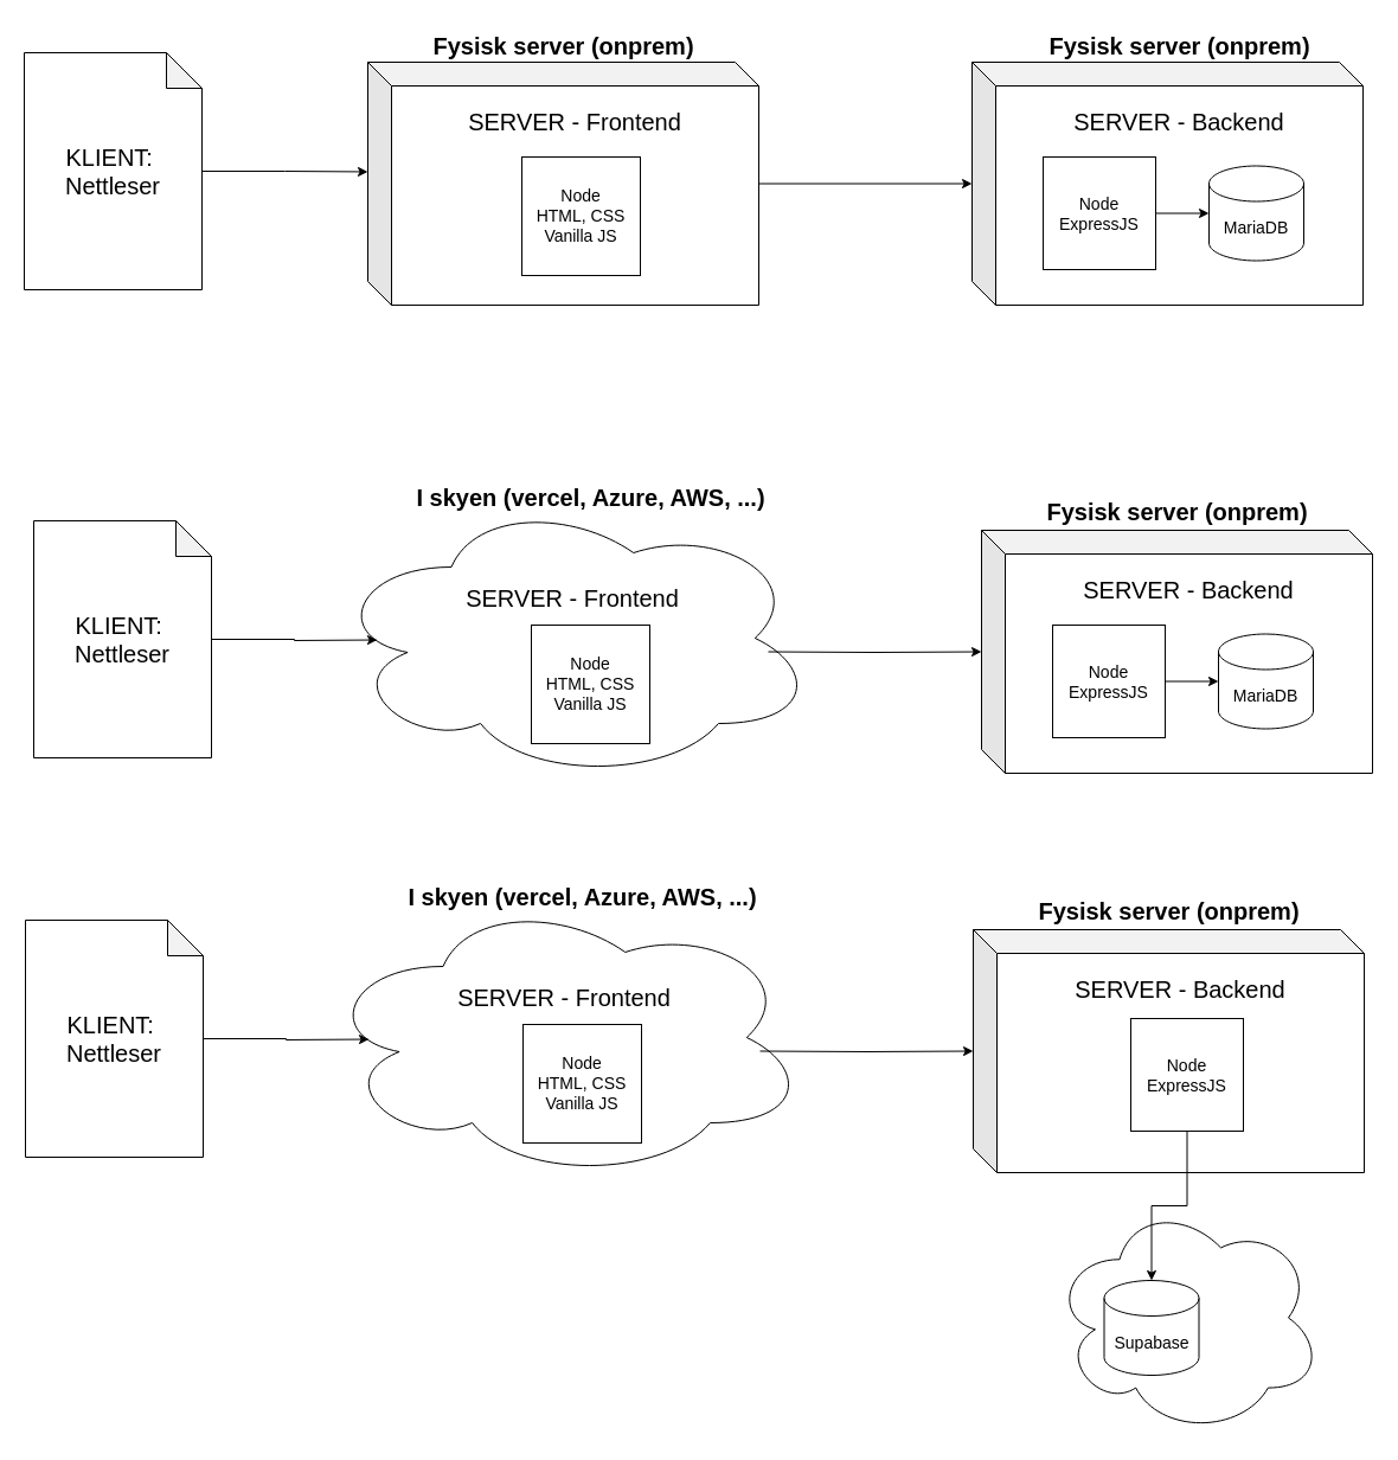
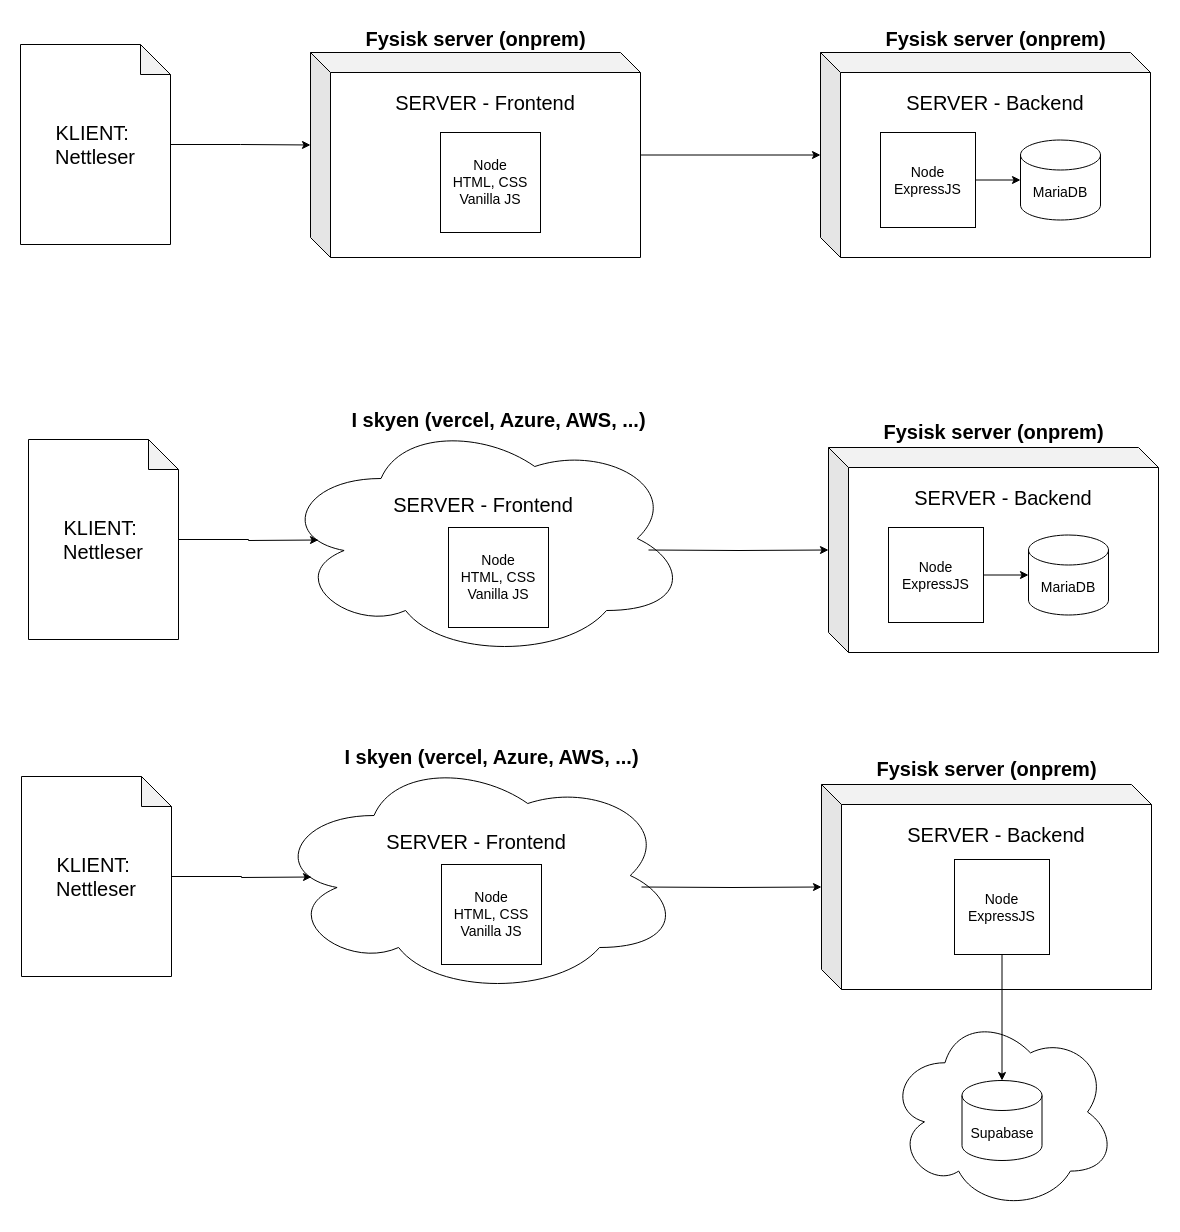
  <mxCell id="0" />
  <mxCell id="1" parent="0" />
  <mxCell id="2" value="" style="ellipse;shape=cloud;whiteSpace=wrap;html=1;" vertex="1" parent="1"><mxGeometry x="887.5" y="1013" width="228" height="197" as="geometry" /></mxCell>
  <mxCell id="3" value="" style="group" vertex="1" connectable="0" parent="1"><mxGeometry x="820" y="52" width="330" height="205" as="geometry" /></mxCell>
  <mxCell id="4" value="&lt;font style=&quot;font-size: 20px;&quot;&gt;SERVER - Backend&lt;/font&gt;&lt;div&gt;&lt;span style=&quot;font-size: 20px;&quot;&gt;&lt;br&gt;&lt;/span&gt;&lt;div&gt;&lt;br&gt;&lt;/div&gt;&lt;div&gt;&lt;br&gt;&lt;/div&gt;&lt;div&gt;&lt;br&gt;&lt;/div&gt;&lt;div&gt;&lt;br&gt;&lt;/div&gt;&lt;div&gt;&lt;br&gt;&lt;/div&gt;&lt;div&gt;&lt;br&gt;&lt;/div&gt;&lt;div&gt;&lt;br&gt;&lt;/div&gt;&lt;/div&gt;" style="shape=cube;whiteSpace=wrap;html=1;boundedLbl=1;backgroundOutline=1;darkOpacity=0.05;darkOpacity2=0.1;" vertex="1" parent="3"><mxGeometry width="330" height="205" as="geometry" /></mxCell>
  <mxCell id="5" value="MariaDB" style="shape=cylinder3;whiteSpace=wrap;html=1;boundedLbl=1;backgroundOutline=1;size=15;fontSize=14;" vertex="1" parent="3"><mxGeometry x="200" y="87.5" width="80" height="80" as="geometry" /></mxCell>
  <mxCell id="6" value="" style="edgeStyle=orthogonalEdgeStyle;rounded=0;orthogonalLoop=1;jettySize=auto;html=1;" edge="1" parent="3" source="7" target="5"><mxGeometry relative="1" as="geometry" /></mxCell>
  <mxCell id="7" value="Node&lt;div&gt;ExpressJS&lt;/div&gt;" style="whiteSpace=wrap;html=1;aspect=fixed;fontSize=14;" vertex="1" parent="3"><mxGeometry x="60" y="80" width="95" height="95" as="geometry" /></mxCell>
  <mxCell id="8" value="" style="group" vertex="1" connectable="0" parent="1"><mxGeometry x="310" y="52" width="330" height="205" as="geometry" /></mxCell>
  <mxCell id="9" value="&lt;font style=&quot;font-size: 20px;&quot;&gt;SERVER - Frontend&lt;/font&gt;&lt;div&gt;&lt;span style=&quot;font-size: 20px;&quot;&gt;&lt;br&gt;&lt;/span&gt;&lt;div&gt;&lt;br&gt;&lt;/div&gt;&lt;div&gt;&lt;br&gt;&lt;/div&gt;&lt;div&gt;&lt;br&gt;&lt;/div&gt;&lt;div&gt;&lt;br&gt;&lt;/div&gt;&lt;div&gt;&lt;br&gt;&lt;/div&gt;&lt;div&gt;&lt;br&gt;&lt;/div&gt;&lt;div&gt;&lt;br&gt;&lt;/div&gt;&lt;/div&gt;" style="shape=cube;whiteSpace=wrap;html=1;boundedLbl=1;backgroundOutline=1;darkOpacity=0.05;darkOpacity2=0.1;" vertex="1" parent="8"><mxGeometry width="330" height="205" as="geometry" /></mxCell>
  <mxCell id="10" value="Node&lt;div&gt;HTML, CSS&lt;/div&gt;&lt;div&gt;Vanilla JS&lt;/div&gt;" style="whiteSpace=wrap;html=1;aspect=fixed;fontSize=14;" vertex="1" parent="8"><mxGeometry x="130" y="80" width="100" height="100" as="geometry" /></mxCell>
  <mxCell id="11" value="&lt;font style=&quot;font-size: 20px;&quot;&gt;KLIENT:&amp;nbsp;&lt;/font&gt;&lt;div&gt;&lt;font style=&quot;font-size: 20px;&quot;&gt;Nettleser&lt;/font&gt;&lt;/div&gt;" style="shape=note;whiteSpace=wrap;html=1;backgroundOutline=1;darkOpacity=0.05;" vertex="1" parent="1"><mxGeometry x="20" y="44" width="150" height="200" as="geometry" /></mxCell>
  <mxCell id="12" style="edgeStyle=orthogonalEdgeStyle;rounded=0;orthogonalLoop=1;jettySize=auto;html=1;" edge="1" parent="1" source="9" target="4"><mxGeometry relative="1" as="geometry" /></mxCell>
  <mxCell id="13" style="edgeStyle=orthogonalEdgeStyle;rounded=0;orthogonalLoop=1;jettySize=auto;html=1;entryX=0;entryY=0;entryDx=0;entryDy=92.5;entryPerimeter=0;" edge="1" parent="1" source="11" target="9"><mxGeometry relative="1" as="geometry" /></mxCell>
  <mxCell id="14" value="" style="group" vertex="1" connectable="0" parent="1"><mxGeometry x="828" y="447" width="330" height="205" as="geometry" /></mxCell>
  <mxCell id="15" value="&lt;font style=&quot;font-size: 20px;&quot;&gt;SERVER - Backend&lt;/font&gt;&lt;div&gt;&lt;span style=&quot;font-size: 20px;&quot;&gt;&lt;br&gt;&lt;/span&gt;&lt;div&gt;&lt;br&gt;&lt;/div&gt;&lt;div&gt;&lt;br&gt;&lt;/div&gt;&lt;div&gt;&lt;br&gt;&lt;/div&gt;&lt;div&gt;&lt;br&gt;&lt;/div&gt;&lt;div&gt;&lt;br&gt;&lt;/div&gt;&lt;div&gt;&lt;br&gt;&lt;/div&gt;&lt;div&gt;&lt;br&gt;&lt;/div&gt;&lt;/div&gt;" style="shape=cube;whiteSpace=wrap;html=1;boundedLbl=1;backgroundOutline=1;darkOpacity=0.05;darkOpacity2=0.1;" vertex="1" parent="14"><mxGeometry width="330" height="205" as="geometry" /></mxCell>
  <mxCell id="16" value="MariaDB" style="shape=cylinder3;whiteSpace=wrap;html=1;boundedLbl=1;backgroundOutline=1;size=15;fontSize=14;" vertex="1" parent="14"><mxGeometry x="200" y="87.5" width="80" height="80" as="geometry" /></mxCell>
  <mxCell id="17" value="" style="edgeStyle=orthogonalEdgeStyle;rounded=0;orthogonalLoop=1;jettySize=auto;html=1;" edge="1" parent="14" source="18" target="16"><mxGeometry relative="1" as="geometry" /></mxCell>
  <mxCell id="18" value="Node&lt;div&gt;ExpressJS&lt;/div&gt;" style="whiteSpace=wrap;html=1;aspect=fixed;fontSize=14;" vertex="1" parent="14"><mxGeometry x="60" y="80" width="95" height="95" as="geometry" /></mxCell>
  <mxCell id="19" value="" style="group" vertex="1" connectable="0" parent="1"><mxGeometry x="318" y="447" width="380" height="210" as="geometry" /></mxCell>
  <mxCell id="20" value="&lt;font style=&quot;font-size: 20px;&quot;&gt;SERVER - Frontend&lt;/font&gt;&lt;div&gt;&lt;span style=&quot;font-size: 20px;&quot;&gt;&lt;br&gt;&lt;/span&gt;&lt;div&gt;&lt;br&gt;&lt;/div&gt;&lt;div&gt;&lt;br&gt;&lt;/div&gt;&lt;div&gt;&lt;br&gt;&lt;/div&gt;&lt;/div&gt;" style="ellipse;shape=cloud;whiteSpace=wrap;html=1;" vertex="1" parent="19"><mxGeometry x="-40" y="-29" width="410" height="240" as="geometry" /></mxCell>
  <mxCell id="21" value="Node&lt;div&gt;HTML, CSS&lt;/div&gt;&lt;div&gt;Vanilla JS&lt;/div&gt;" style="whiteSpace=wrap;html=1;aspect=fixed;fontSize=14;" vertex="1" parent="19"><mxGeometry x="130" y="80" width="100" height="100" as="geometry" /></mxCell>
  <mxCell id="22" value="&lt;font style=&quot;font-size: 20px;&quot;&gt;KLIENT:&amp;nbsp;&lt;/font&gt;&lt;div&gt;&lt;font style=&quot;font-size: 20px;&quot;&gt;Nettleser&lt;/font&gt;&lt;/div&gt;" style="shape=note;whiteSpace=wrap;html=1;backgroundOutline=1;darkOpacity=0.05;" vertex="1" parent="1"><mxGeometry x="28" y="439" width="150" height="200" as="geometry" /></mxCell>
  <mxCell id="23" style="edgeStyle=orthogonalEdgeStyle;rounded=0;orthogonalLoop=1;jettySize=auto;html=1;" edge="1" target="15" parent="1"><mxGeometry relative="1" as="geometry"><mxPoint x="648" y="549.5" as="sourcePoint" /></mxGeometry></mxCell>
  <mxCell id="24" style="edgeStyle=orthogonalEdgeStyle;rounded=0;orthogonalLoop=1;jettySize=auto;html=1;entryX=0;entryY=0;entryDx=0;entryDy=92.5;entryPerimeter=0;" edge="1" source="22" parent="1"><mxGeometry relative="1" as="geometry"><mxPoint x="318" y="539.5" as="targetPoint" /></mxGeometry></mxCell>
  <mxCell id="25" value="Fysisk server (onprem)" style="text;html=1;align=center;verticalAlign=middle;resizable=0;points=[];autosize=1;strokeColor=none;fillColor=none;fontSize=20;fontStyle=1" vertex="1" parent="1"><mxGeometry x="364" y="20" width="222" height="36" as="geometry" /></mxCell>
  <mxCell id="26" value="Fysisk server (onprem)" style="text;html=1;align=center;verticalAlign=middle;resizable=0;points=[];autosize=1;strokeColor=none;fillColor=none;fontSize=20;fontStyle=1" vertex="1" parent="1"><mxGeometry x="884" y="20" width="222" height="36" as="geometry" /></mxCell>
  <mxCell id="27" value="Fysisk server (onprem)" style="text;html=1;align=center;verticalAlign=middle;resizable=0;points=[];autosize=1;strokeColor=none;fillColor=none;fontSize=20;fontStyle=1" vertex="1" parent="1"><mxGeometry x="882" y="413" width="222" height="36" as="geometry" /></mxCell>
  <mxCell id="28" value="I skyen (vercel, Azure, AWS, ...)" style="text;html=1;align=center;verticalAlign=middle;resizable=0;points=[];autosize=1;strokeColor=none;fillColor=none;fontSize=20;fontStyle=1" vertex="1" parent="1"><mxGeometry x="348" y="399" width="300" height="40" as="geometry" /></mxCell>
  <mxCell id="29" value="" style="group" vertex="1" connectable="0" parent="1"><mxGeometry x="311" y="784" width="380" height="210" as="geometry" /></mxCell>
  <mxCell id="30" value="&lt;font style=&quot;font-size: 20px;&quot;&gt;SERVER - Frontend&lt;/font&gt;&lt;div&gt;&lt;span style=&quot;font-size: 20px;&quot;&gt;&lt;br&gt;&lt;/span&gt;&lt;div&gt;&lt;br&gt;&lt;/div&gt;&lt;div&gt;&lt;br&gt;&lt;/div&gt;&lt;div&gt;&lt;br&gt;&lt;/div&gt;&lt;/div&gt;" style="ellipse;shape=cloud;whiteSpace=wrap;html=1;" vertex="1" parent="29"><mxGeometry x="-40" y="-29" width="410" height="240" as="geometry" /></mxCell>
  <mxCell id="31" value="Node&lt;div&gt;HTML, CSS&lt;/div&gt;&lt;div&gt;Vanilla JS&lt;/div&gt;" style="whiteSpace=wrap;html=1;aspect=fixed;fontSize=14;" vertex="1" parent="29"><mxGeometry x="130" y="80" width="100" height="100" as="geometry" /></mxCell>
  <mxCell id="32" value="&lt;font style=&quot;font-size: 20px;&quot;&gt;KLIENT:&amp;nbsp;&lt;/font&gt;&lt;div&gt;&lt;font style=&quot;font-size: 20px;&quot;&gt;Nettleser&lt;/font&gt;&lt;/div&gt;" style="shape=note;whiteSpace=wrap;html=1;backgroundOutline=1;darkOpacity=0.05;" vertex="1" parent="1"><mxGeometry x="21" y="776" width="150" height="200" as="geometry" /></mxCell>
  <mxCell id="33" style="edgeStyle=orthogonalEdgeStyle;rounded=0;orthogonalLoop=1;jettySize=auto;html=1;" edge="1" target="37" parent="1"><mxGeometry relative="1" as="geometry"><mxPoint x="641" y="886.5" as="sourcePoint" /></mxGeometry></mxCell>
  <mxCell id="34" style="edgeStyle=orthogonalEdgeStyle;rounded=0;orthogonalLoop=1;jettySize=auto;html=1;entryX=0;entryY=0;entryDx=0;entryDy=92.5;entryPerimeter=0;" edge="1" source="32" parent="1"><mxGeometry relative="1" as="geometry"><mxPoint x="311" y="876.5" as="targetPoint" /></mxGeometry></mxCell>
  <mxCell id="35" value="Fysisk server (onprem)" style="text;html=1;align=center;verticalAlign=middle;resizable=0;points=[];autosize=1;strokeColor=none;fillColor=none;fontSize=20;fontStyle=1" vertex="1" parent="1"><mxGeometry x="875" y="750" width="222" height="36" as="geometry" /></mxCell>
  <mxCell id="36" value="I skyen (vercel, Azure, AWS, ...)" style="text;html=1;align=center;verticalAlign=middle;resizable=0;points=[];autosize=1;strokeColor=none;fillColor=none;fontSize=20;fontStyle=1" vertex="1" parent="1"><mxGeometry x="341" y="736" width="300" height="40" as="geometry" /></mxCell>
  <mxCell id="37" value="&lt;font style=&quot;font-size: 20px;&quot;&gt;SERVER - Backend&lt;/font&gt;&lt;div&gt;&lt;span style=&quot;font-size: 20px;&quot;&gt;&lt;br&gt;&lt;/span&gt;&lt;div&gt;&lt;br&gt;&lt;/div&gt;&lt;div&gt;&lt;br&gt;&lt;/div&gt;&lt;div&gt;&lt;br&gt;&lt;/div&gt;&lt;div&gt;&lt;br&gt;&lt;/div&gt;&lt;div&gt;&lt;br&gt;&lt;/div&gt;&lt;div&gt;&lt;br&gt;&lt;/div&gt;&lt;div&gt;&lt;br&gt;&lt;/div&gt;&lt;/div&gt;" style="shape=cube;whiteSpace=wrap;html=1;boundedLbl=1;backgroundOutline=1;darkOpacity=0.05;darkOpacity2=0.1;" vertex="1" parent="1"><mxGeometry x="821" y="784" width="330" height="205" as="geometry" /></mxCell>
- <mxCell id="38" value="Supabase" style="shape=cylinder3;whiteSpace=wrap;html=1;boundedLbl=1;backgroundOutline=1;size=15;fontSize=14;" vertex="1" parent="1"><mxGeometry x="931.5" y="1080" width="80" height="80" as="geometry" /></mxCell>
+ <mxCell id="38" value="Supabase" style="shape=cylinder3;whiteSpace=wrap;html=1;boundedLbl=1;backgroundOutline=1;size=15;fontSize=14;" vertex="1" parent="1"><mxGeometry x="961.5" y="1080" width="80" height="80" as="geometry" /></mxCell>
  <mxCell id="39" value="" style="edgeStyle=orthogonalEdgeStyle;rounded=0;orthogonalLoop=1;jettySize=auto;html=1;" edge="1" parent="1" source="40" target="38"><mxGeometry relative="1" as="geometry" /></mxCell>
  <mxCell id="40" value="Node&lt;div&gt;ExpressJS&lt;/div&gt;" style="whiteSpace=wrap;html=1;aspect=fixed;fontSize=14;" vertex="1" parent="1"><mxGeometry x="954" y="859" width="95" height="95" as="geometry" /></mxCell>
